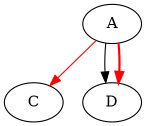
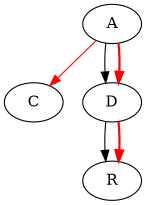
  digraph {
    edge [color=red]
    n1 [label=A]
    n2 [label=C]
    n3 [label=D]
+   n4 [label=R]
    n1 -> n2
    n1 -> n3 [color=""]
    n1 -> n3 [penwidth=2.0]
+   n3 -> n4 [color=""]
+   n3 -> n4 [penwidth=2.0]
  }
